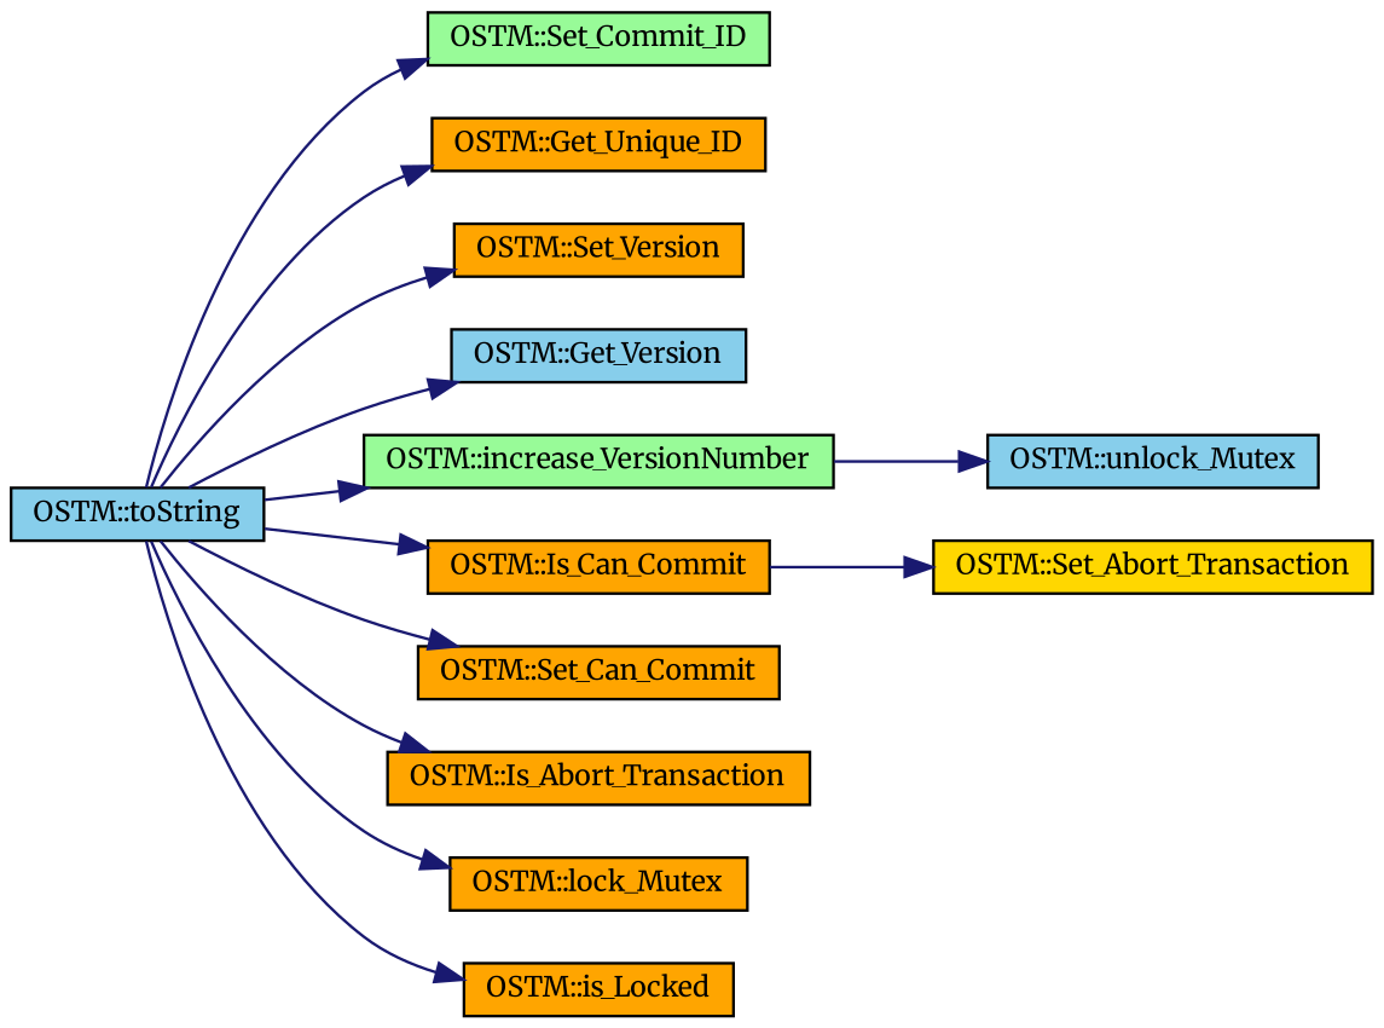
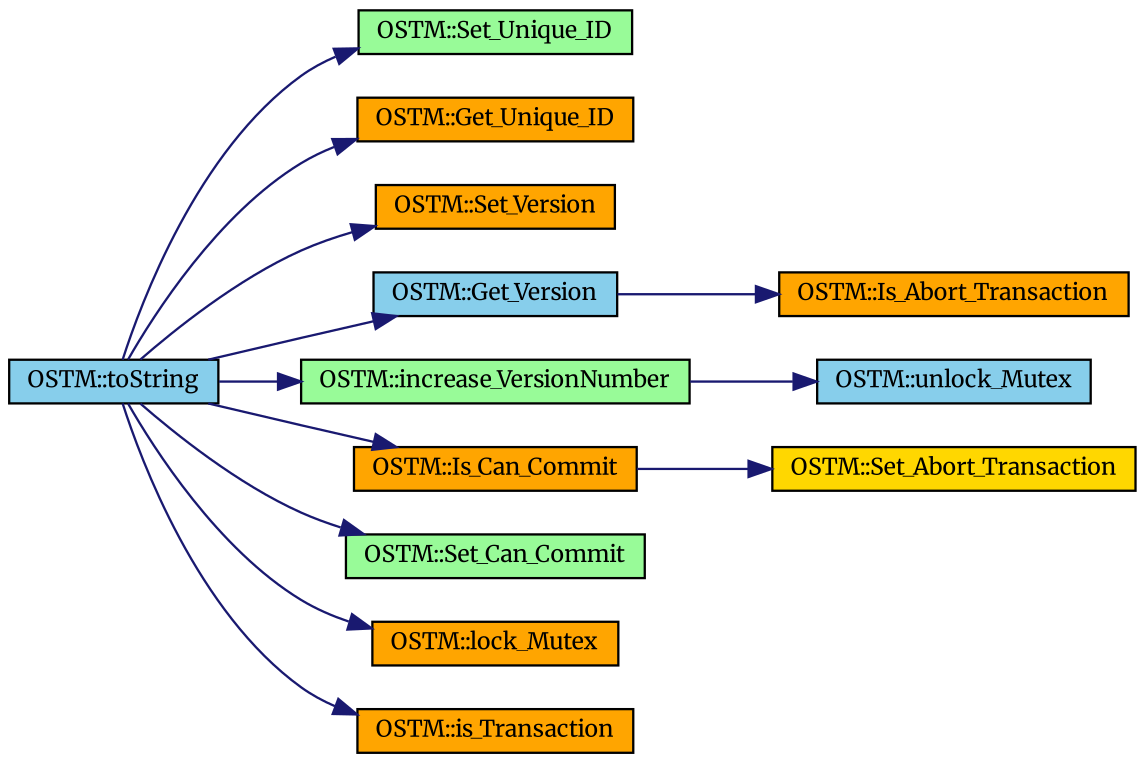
  digraph {
    fontname=Merriweather
    rankdir=LR
    node [color=black fillcolor=orange fontname=Merriweather fontsize=10 shape=record style=filled]
    edge [color=midnightblue fontname=Merriweather fontsize=10 labelfontname=Helvetica labelfontsize=10 style=solid]
    n1 [fillcolor=skyblue fontcolor=black height=0.2 label="OSTM::toString" width=0.4]
-   n2 [fillcolor=palegreen height=0.2 label="OSTM::Set_Commit_ID" width=0.4]
+   n2 [fillcolor=palegreen height=0.2 label="OSTM::Set_Unique_ID" width=0.4]
    n3 [height=0.2 label="OSTM::Get_Unique_ID" width=0.4]
    n4 [height=0.2 label="OSTM::Set_Version" width=0.4]
    n5 [fillcolor=skyblue height=0.2 label="OSTM::Get_Version" width=0.4]
    n6 [fillcolor=palegreen height=0.2 label="OSTM::increase_VersionNumber" width=0.4]
    n7 [height=0.2 label="OSTM::Is_Can_Commit" width=0.4]
-   n8 [height=0.2 label="OSTM::Set_Can_Commit" width=0.4]
+   n8 [fillcolor=palegreen height=0.2 label="OSTM::Set_Can_Commit" width=0.4]
    n9 [height=0.2 label="OSTM::Is_Abort_Transaction" width=0.4]
    n10 [height=0.2 label="OSTM::lock_Mutex" width=0.4]
-   n11 [height=0.2 label="OSTM::is_Locked" width=0.4]
+   n11 [height=0.2 label="OSTM::is_Transaction" width=0.4]
    n12 [fillcolor=skyblue height=0.2 label="OSTM::unlock_Mutex" width=0.4]
    n13 [fillcolor=gold height=0.2 label="OSTM::Set_Abort_Transaction" width=0.4]
    n1 -> n2
    n1 -> n3
    n1 -> n4
    n1 -> n5
    n1 -> n6
    n1 -> n7
    n1 -> n8
-   n1 -> n9
+   n5 -> n9
    n1 -> n10
    n1 -> n11
    n6 -> n12
    n7 -> n13
  }
